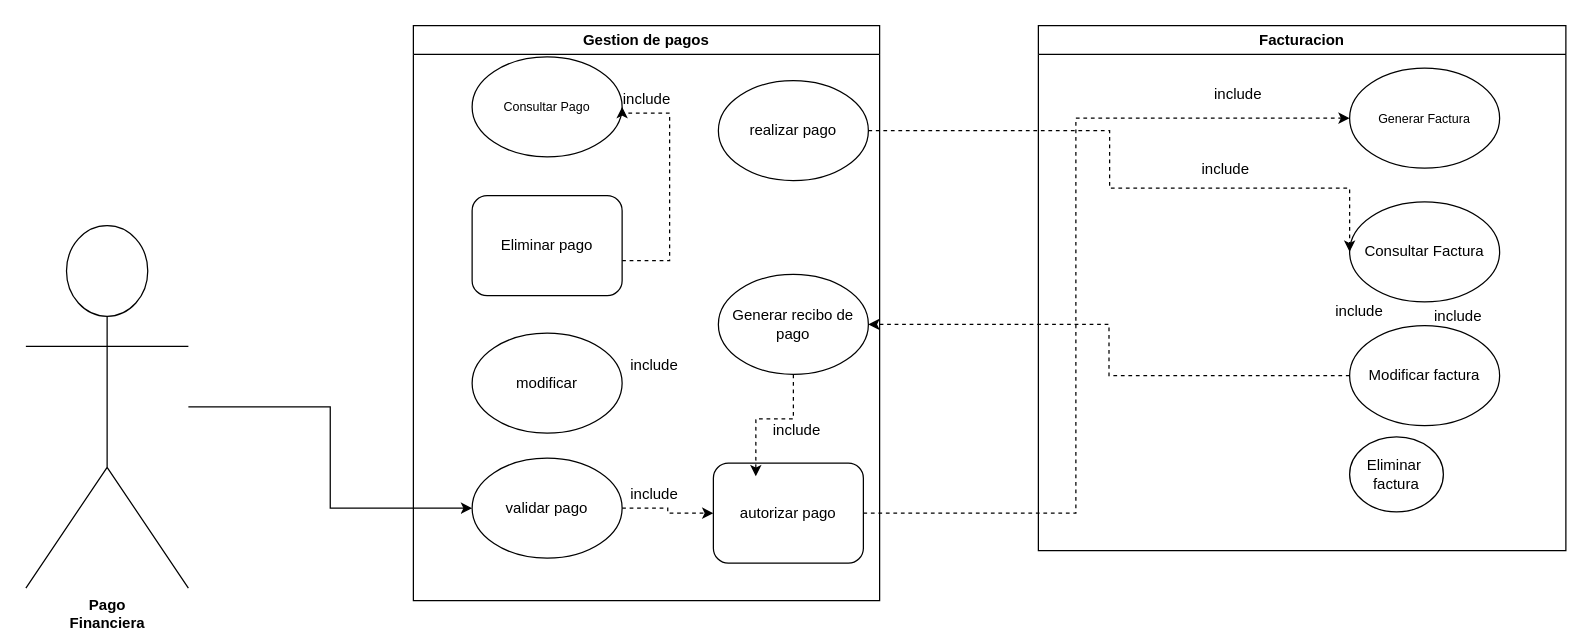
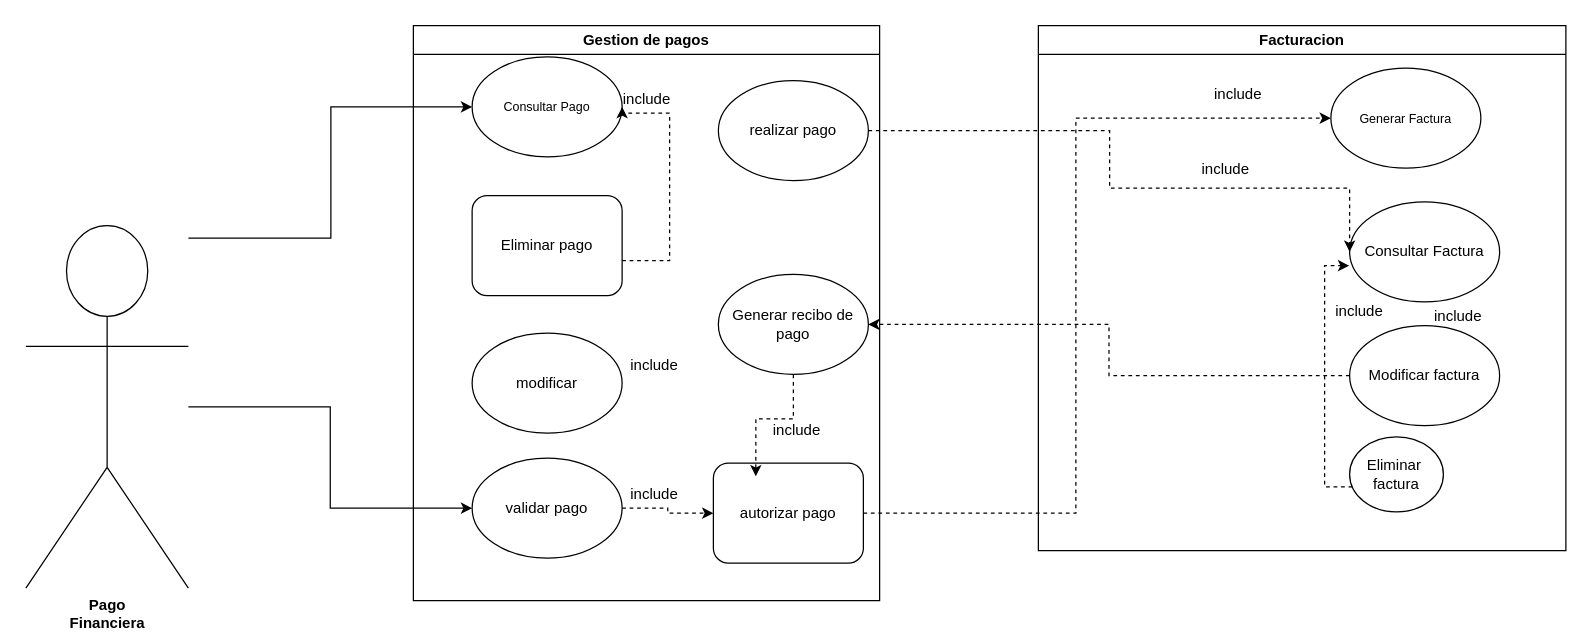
  <mxCell id="0" />
  <mxCell id="1" parent="0" />
  <mxCell id="2" style="edgeStyle=orthogonalEdgeStyle;rounded=0;orthogonalLoop=1;jettySize=auto;html=1;" edge="1" parent="1" source="4" target="11"><mxGeometry relative="1" as="geometry" /></mxCell>
+ <mxCell id="3" style="edgeStyle=orthogonalEdgeStyle;rounded=0;orthogonalLoop=1;jettySize=auto;html=1;entryX=0;entryY=0.5;entryDx=0;entryDy=0;" edge="1" parent="1" source="4" target="6"><mxGeometry relative="1" as="geometry"><Array as="points"><mxPoint x="264" y="190" /><mxPoint x="264" y="85" /></Array></mxGeometry></mxCell>
  <mxCell id="4" value="&lt;span style=&quot;text-wrap: wrap;&quot;&gt;&lt;b&gt;Pago Financiera&lt;/b&gt;&lt;/span&gt;" style="shape=umlActor;verticalLabelPosition=bottom;verticalAlign=top;html=1;outlineConnect=0;" vertex="1" parent="1"><mxGeometry x="20" y="180" width="130" height="290" as="geometry" /></mxCell>
  <mxCell id="5" value="Gestion de pagos" style="swimlane;whiteSpace=wrap;html=1;" vertex="1" parent="1"><mxGeometry x="330" y="20" width="373" height="460" as="geometry" /></mxCell>
  <mxCell id="6" value="&lt;font size=&quot;1&quot;&gt;Consultar Pago&lt;/font&gt;" style="ellipse;whiteSpace=wrap;html=1;" vertex="1" parent="5"><mxGeometry x="47" y="25" width="120" height="80" as="geometry" /></mxCell>
  <mxCell id="7" value="modificar" style="ellipse;whiteSpace=wrap;html=1;" vertex="1" parent="5"><mxGeometry x="47" y="246" width="120" height="80" as="geometry" /></mxCell>
  <mxCell id="8" style="edgeStyle=orthogonalEdgeStyle;rounded=0;orthogonalLoop=1;jettySize=auto;html=1;entryX=1;entryY=0.5;entryDx=0;entryDy=0;dashed=1;" edge="1" parent="5" source="9" target="6"><mxGeometry relative="1" as="geometry"><Array as="points"><mxPoint x="205" y="188" /><mxPoint x="205" y="70" /></Array></mxGeometry></mxCell>
  <mxCell id="9" value="Eliminar pago" style="whiteSpace=wrap;html=1;rounded=1;" vertex="1" parent="5"><mxGeometry x="47" y="136" width="120" height="80" as="geometry" /></mxCell>
  <mxCell id="10" style="edgeStyle=orthogonalEdgeStyle;rounded=0;orthogonalLoop=1;jettySize=auto;html=1;entryX=0;entryY=0.5;entryDx=0;entryDy=0;dashed=1;" edge="1" parent="5" source="11" target="14"><mxGeometry relative="1" as="geometry" /></mxCell>
  <mxCell id="11" value="validar pago" style="ellipse;whiteSpace=wrap;html=1;" vertex="1" parent="5"><mxGeometry x="47" y="346" width="120" height="80" as="geometry" /></mxCell>
  <mxCell id="12" value="include" style="text;html=1;align=center;verticalAlign=middle;whiteSpace=wrap;rounded=0;" vertex="1" parent="5"><mxGeometry x="156.5" y="44" width="60" height="30" as="geometry" /></mxCell>
  <mxCell id="13" value="include" style="text;html=1;align=center;verticalAlign=middle;whiteSpace=wrap;rounded=0;" vertex="1" parent="5"><mxGeometry x="163" y="257" width="60" height="30" as="geometry" /></mxCell>
  <mxCell id="14" value="autorizar pago" style="whiteSpace=wrap;html=1;rounded=1;" vertex="1" parent="5"><mxGeometry x="240" y="350" width="120" height="80" as="geometry" /></mxCell>
  <mxCell id="15" value="Generar recibo de pago" style="ellipse;whiteSpace=wrap;html=1;" vertex="1" parent="5"><mxGeometry x="244" y="199" width="120" height="80" as="geometry" /></mxCell>
  <mxCell id="16" style="edgeStyle=orthogonalEdgeStyle;rounded=0;orthogonalLoop=1;jettySize=auto;html=1;entryX=0.283;entryY=0.132;entryDx=0;entryDy=0;entryPerimeter=0;dashed=1;" edge="1" parent="5" source="15" target="14"><mxGeometry relative="1" as="geometry" /></mxCell>
  <mxCell id="17" value="include" style="text;html=1;align=center;verticalAlign=middle;whiteSpace=wrap;rounded=0;" vertex="1" parent="5"><mxGeometry x="163" y="360" width="60" height="30" as="geometry" /></mxCell>
  <mxCell id="18" value="include" style="text;html=1;align=center;verticalAlign=middle;whiteSpace=wrap;rounded=0;" vertex="1" parent="5"><mxGeometry x="277" y="309" width="60" height="30" as="geometry" /></mxCell>
  <mxCell id="19" value="realizar pago" style="ellipse;whiteSpace=wrap;html=1;" vertex="1" parent="5"><mxGeometry x="244" y="44" width="120" height="80" as="geometry" /></mxCell>
  <mxCell id="20" value="Facturacion" style="swimlane;whiteSpace=wrap;html=1;" vertex="1" parent="1"><mxGeometry x="830" y="20" width="422" height="420" as="geometry" /></mxCell>
- <mxCell id="21" value="&lt;font size=&quot;1&quot;&gt;Generar Factura&lt;/font&gt;" style="ellipse;whiteSpace=wrap;html=1;" vertex="1" parent="20"><mxGeometry x="249" y="34" width="120" height="80" as="geometry" /></mxCell>
+ <mxCell id="21" value="&lt;font size=&quot;1&quot;&gt;Generar Factura&lt;/font&gt;" style="ellipse;whiteSpace=wrap;html=1;" vertex="1" parent="20"><mxGeometry x="234" y="34" width="120" height="80" as="geometry" /></mxCell>
  <mxCell id="22" style="edgeStyle=orthogonalEdgeStyle;rounded=0;orthogonalLoop=1;jettySize=auto;html=1;dashed=1;" edge="1" parent="20" source="23" target="15"><mxGeometry relative="1" as="geometry" /></mxCell>
  <mxCell id="23" value="Modificar factura" style="ellipse;whiteSpace=wrap;html=1;" vertex="1" parent="20"><mxGeometry x="249" y="240" width="120" height="80" as="geometry" /></mxCell>
  <mxCell id="24" value="Consultar Factura" style="ellipse;whiteSpace=wrap;html=1;" vertex="1" parent="20"><mxGeometry x="249" y="141" width="120" height="80" as="geometry" /></mxCell>
  <mxCell id="25" value="Eliminar&amp;nbsp; factura" style="ellipse;whiteSpace=wrap;html=1;" vertex="1" parent="20"><mxGeometry x="249" y="329" width="75" height="60" as="geometry" /></mxCell>
+ <mxCell id="26" style="edgeStyle=orthogonalEdgeStyle;rounded=0;orthogonalLoop=1;jettySize=auto;html=1;entryX=-0.003;entryY=0.638;entryDx=0;entryDy=0;entryPerimeter=0;dashed=1;" edge="1" parent="20" source="25" target="24"><mxGeometry relative="1" as="geometry"><Array as="points"><mxPoint x="229" y="369" /><mxPoint x="229" y="192" /></Array></mxGeometry></mxCell>
  <mxCell id="27" value="include" style="text;html=1;align=center;verticalAlign=middle;whiteSpace=wrap;rounded=0;" vertex="1" parent="20"><mxGeometry x="227" y="214" width="60" height="30" as="geometry" /></mxCell>
  <mxCell id="28" value="include" style="text;html=1;align=center;verticalAlign=middle;whiteSpace=wrap;rounded=0;" vertex="1" parent="20"><mxGeometry x="306" y="218" width="60" height="30" as="geometry" /></mxCell>
  <mxCell id="29" value="include" style="text;html=1;align=center;verticalAlign=middle;whiteSpace=wrap;rounded=0;" vertex="1" parent="20"><mxGeometry x="120" y="100" width="60" height="30" as="geometry" /></mxCell>
  <mxCell id="30" value="include" style="text;html=1;align=center;verticalAlign=middle;whiteSpace=wrap;rounded=0;" vertex="1" parent="20"><mxGeometry x="130" y="40" width="60" height="30" as="geometry" /></mxCell>
  <mxCell id="31" style="edgeStyle=orthogonalEdgeStyle;rounded=0;orthogonalLoop=1;jettySize=auto;html=1;entryX=0;entryY=0.5;entryDx=0;entryDy=0;dashed=1;" edge="1" parent="1" source="14" target="21"><mxGeometry relative="1" as="geometry"><Array as="points"><mxPoint x="860" y="410" /><mxPoint x="860" y="94" /></Array></mxGeometry></mxCell>
  <mxCell id="32" style="edgeStyle=orthogonalEdgeStyle;rounded=0;orthogonalLoop=1;jettySize=auto;html=1;entryX=0;entryY=0.5;entryDx=0;entryDy=0;dashed=1;" edge="1" parent="1" source="19" target="24"><mxGeometry relative="1" as="geometry"><Array as="points"><mxPoint x="887" y="104" /><mxPoint x="887" y="150" /><mxPoint x="1079" y="150" /></Array></mxGeometry></mxCell>
